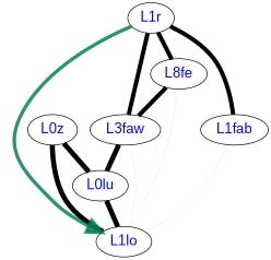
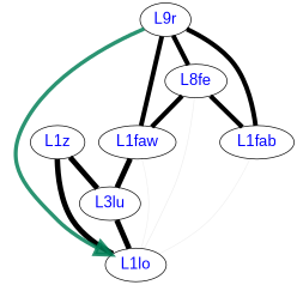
  digraph {
    splines=true
    node [fontcolor=blue fontname=Arial fontsize=20]
    edge [color="#000000ff" dir=none penwidth=6]
    n1 [height=0.05 label=L1lo width=0.1]
-   L0lu [height=0.05 width=0.1]
-   L0z [height=0.05 width=0.1]
+   L0lu [height=0.05 width=0.1 label=L3lu]
+   L0z [height=0.05 width=0.1 label=L1z]
    L1fab [height=0.05 width=0.1]
-   L1faw [height=0.05 width=0.1 label=L3faw]
+   L1faw [height=0.05 width=0.1]
    n6 [height=0.05 label=L8fe width=0.1]
-   L1r [height=0.05 width=0.1]
+   L1r [height=0.05 width=0.1 label=L9r]
    subgraph sub_1 {
      n1
      L0lu
      L0z
      L1fab
      L1faw
      n6
      L1r
    }
    subgraph sub_2 {
    }
    subgraph sub_3 {
      n1
      L1r
    }
    subgraph sub_4 {
    }
    L0lu -> n1 [penwidth=7]
    L0z -> n1 [penwidth=7]
    L0z -> L0lu [penwidth=7]
    L1fab -> n1 [color="#0000000f" penwidth=1]
    L1faw -> n1 [color="#0000000f" penwidth=1]
    L1faw -> L0lu [penwidth=7]
    n6 -> n1 [color="#00000011" penwidth=1]
+   n6 -> L1fab
    n6 -> L1faw
    L1r -> n1 [arrowsize=2 color="#007e56d4" penwidth=5 dir=""]
    L1r -> L1fab
    L1r -> L1faw
    L1r -> n6
  }
